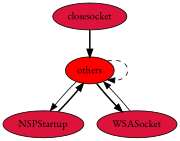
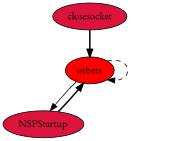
  digraph {
    fontname="EB Garamond"
    node [fillcolor=crimson fontname="EB Garamond" style=filled]
    edge [fontname="EB Garamond" style=bold]
    n1 [label=closesocket]
    n2 [fillcolor=red label=others]
    n3 [label=NSPStartup]
-   n4 [label=WSASocket]
    n1 -> n2
    n2 -> n2 [style=dashed]
    n2 -> n3 [style=solid]
-   n2 -> n4
    n3 -> n2
-   n4 -> n2 [style=solid]
  }
